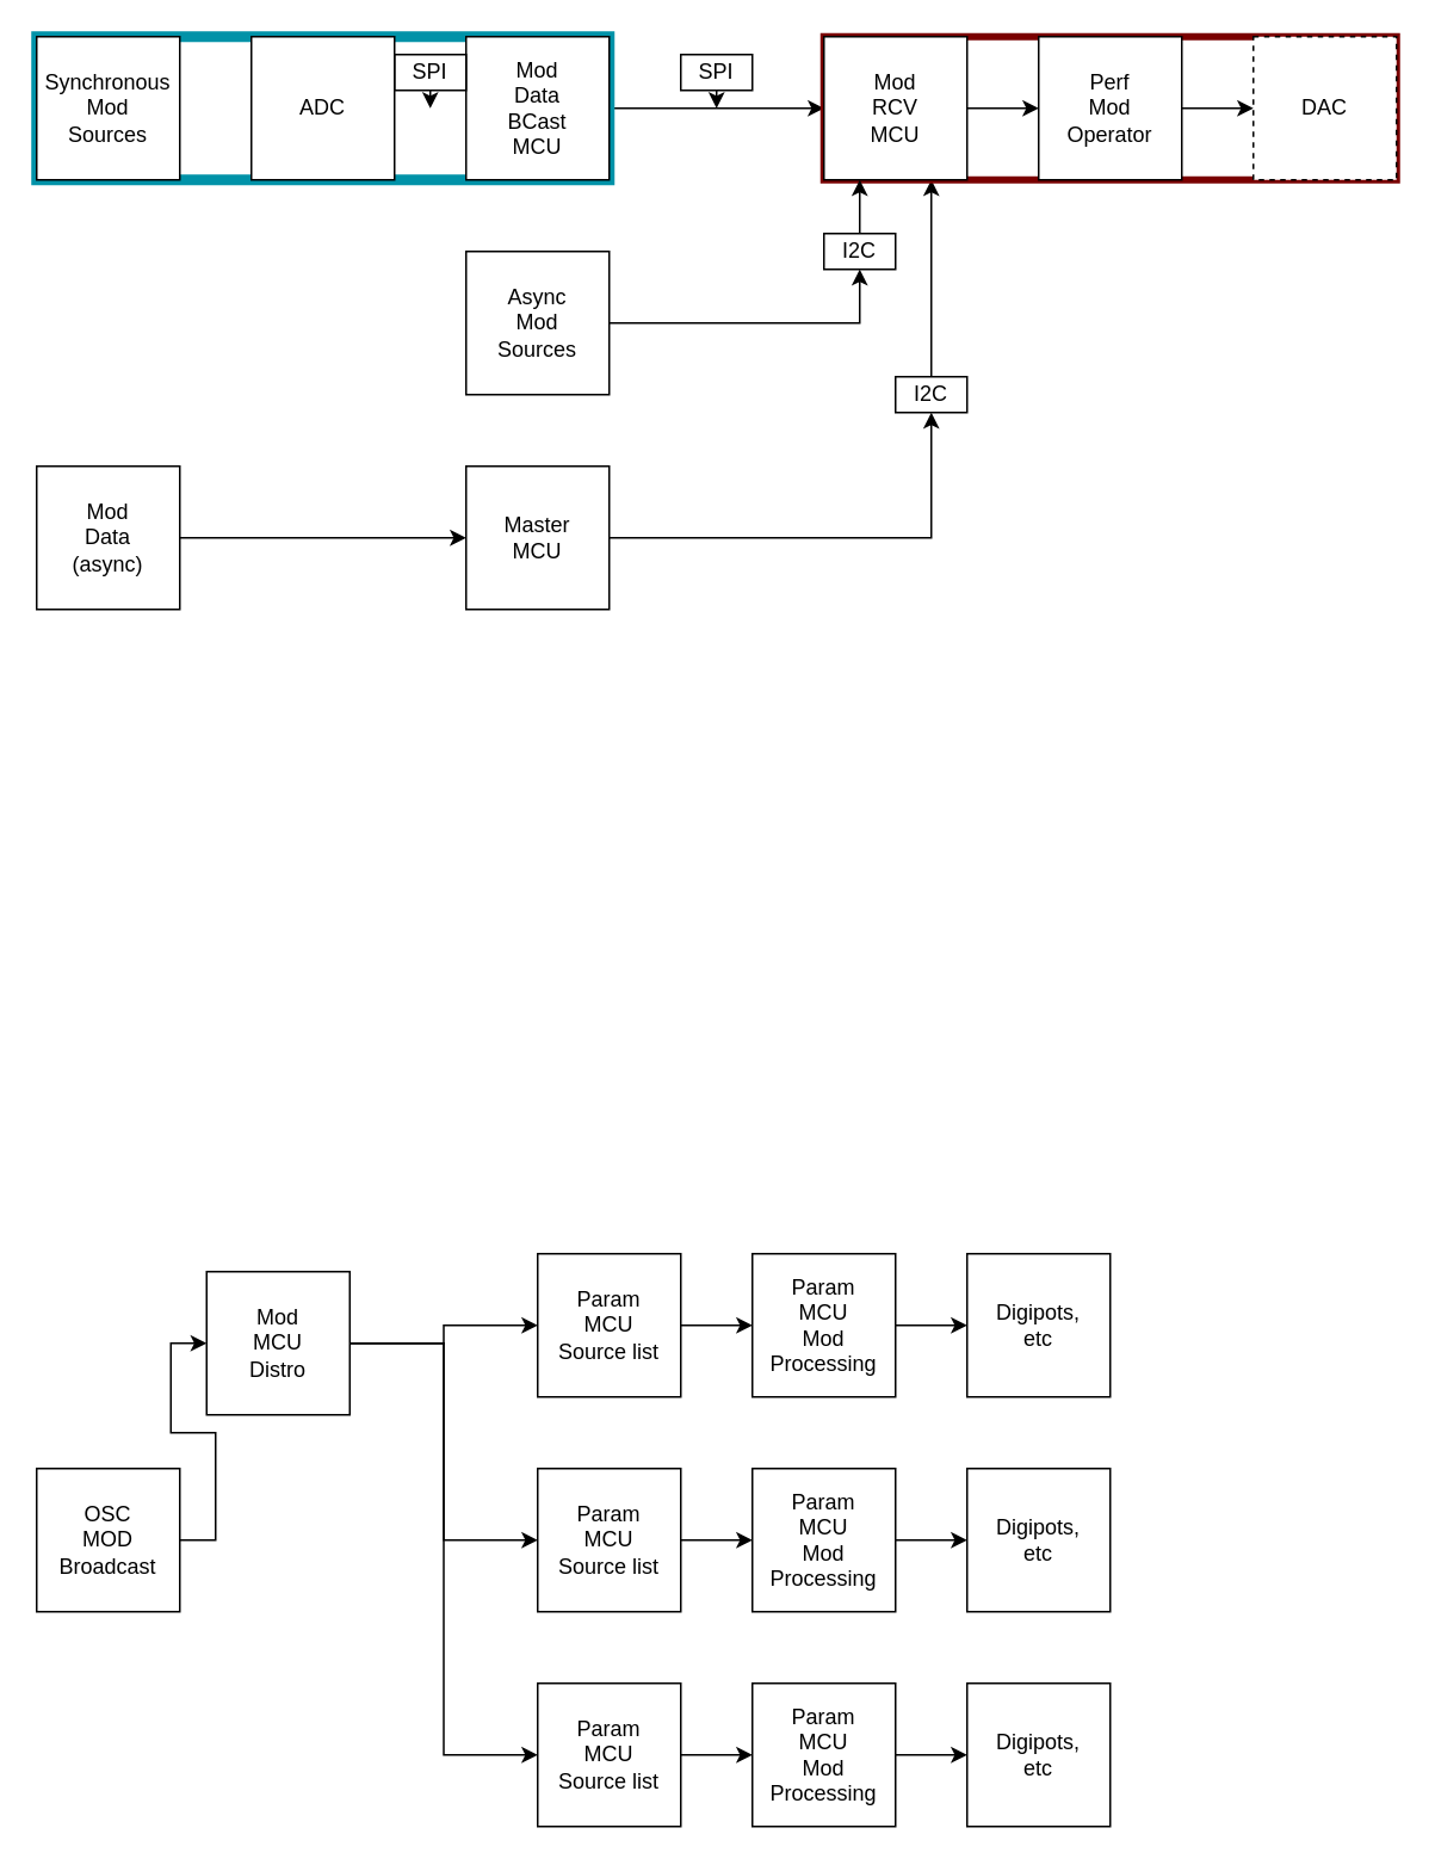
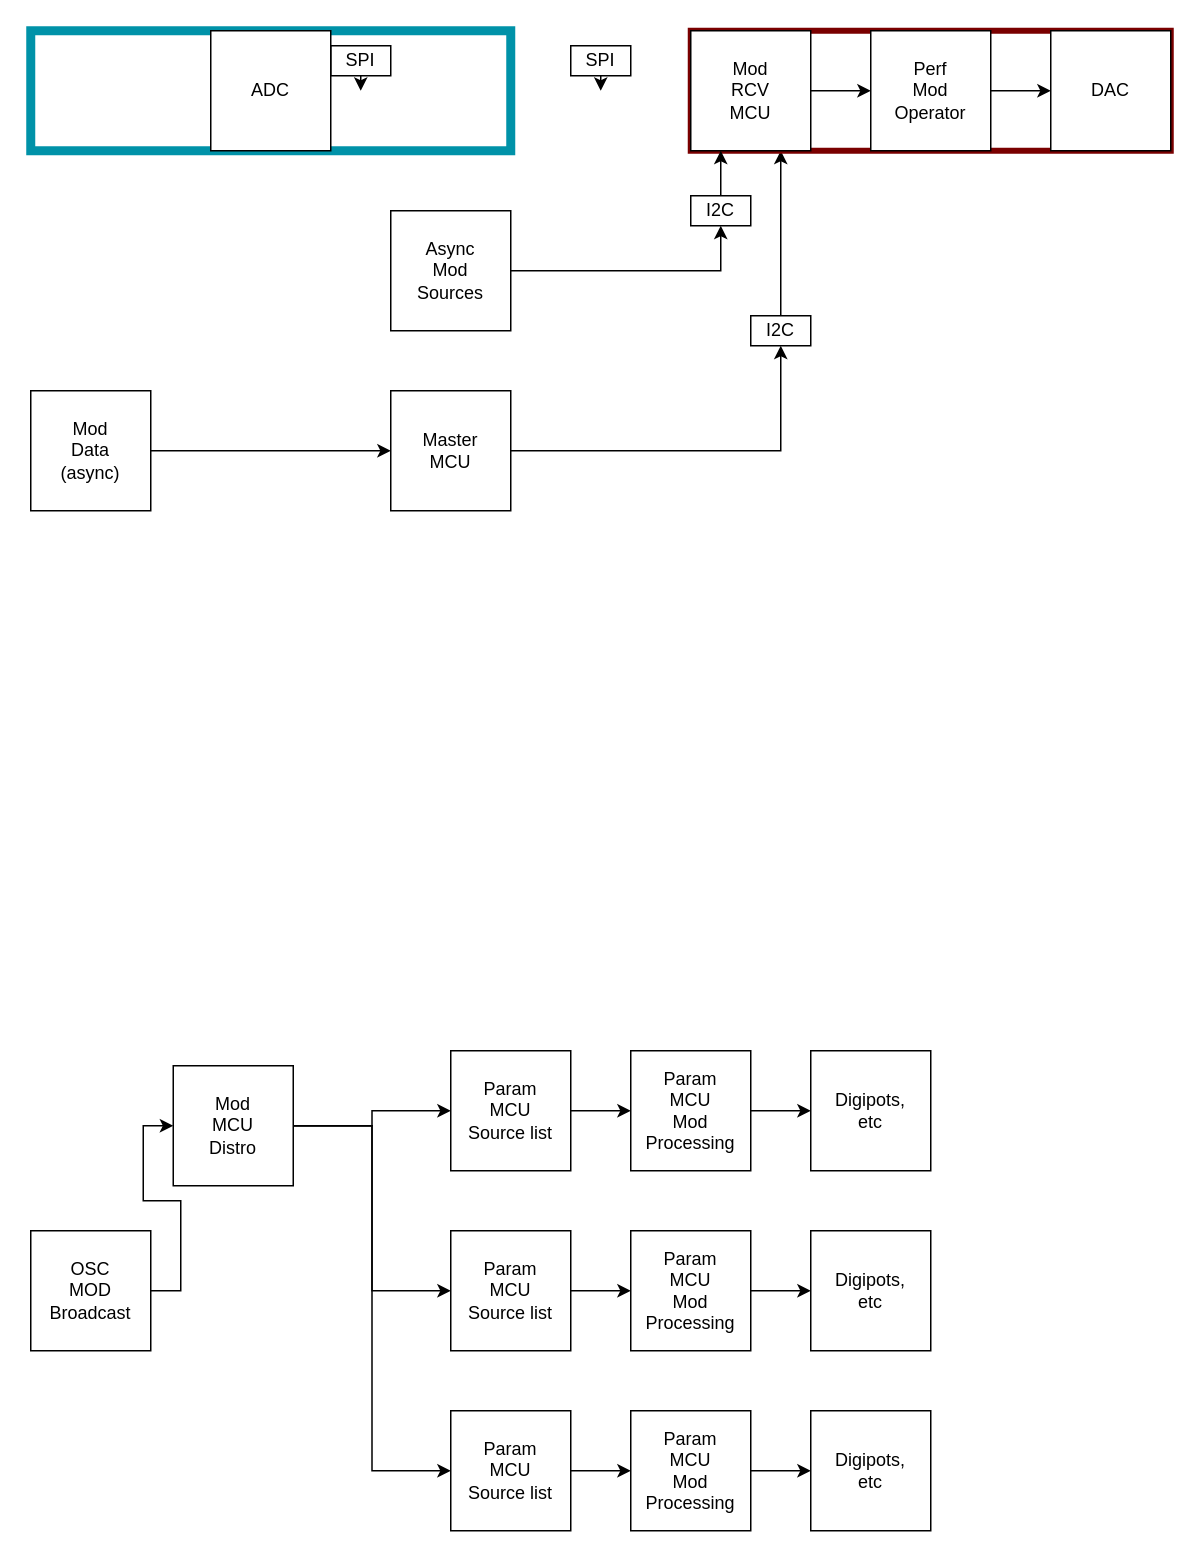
  <mxCell id="0" />
  <mxCell id="1" parent="0" />
  <mxCell id="2" style="edgeStyle=orthogonalEdgeStyle;rounded=0;orthogonalLoop=1;jettySize=auto;html=1;entryX=0;entryY=0.5;entryDx=0;entryDy=0;" edge="1" parent="1" source="5" target="7"><mxGeometry relative="1" as="geometry" /></mxCell>
  <mxCell id="3" style="edgeStyle=orthogonalEdgeStyle;rounded=0;orthogonalLoop=1;jettySize=auto;html=1;entryX=0;entryY=0.5;entryDx=0;entryDy=0;" edge="1" parent="1" source="5" target="17"><mxGeometry relative="1" as="geometry" /></mxCell>
  <mxCell id="4" style="edgeStyle=orthogonalEdgeStyle;rounded=0;orthogonalLoop=1;jettySize=auto;html=1;entryX=0;entryY=0.5;entryDx=0;entryDy=0;" edge="1" parent="1" source="5" target="12"><mxGeometry relative="1" as="geometry" /></mxCell>
  <mxCell id="5" value="Mod&lt;br&gt;MCU&lt;br&gt;Distro" style="whiteSpace=wrap;html=1;aspect=fixed;" vertex="1" parent="1"><mxGeometry x="115" y="710" width="80" height="80" as="geometry" /></mxCell>
  <mxCell id="6" style="edgeStyle=orthogonalEdgeStyle;rounded=0;orthogonalLoop=1;jettySize=auto;html=1;entryX=0;entryY=0.5;entryDx=0;entryDy=0;" edge="1" parent="1" source="7" target="9"><mxGeometry relative="1" as="geometry" /></mxCell>
  <mxCell id="7" value="Param&lt;br&gt;MCU&lt;br&gt;Source list" style="whiteSpace=wrap;html=1;aspect=fixed;" vertex="1" parent="1"><mxGeometry x="300" y="820" width="80" height="80" as="geometry" /></mxCell>
  <mxCell id="8" style="edgeStyle=orthogonalEdgeStyle;rounded=0;orthogonalLoop=1;jettySize=auto;html=1;entryX=0;entryY=0.5;entryDx=0;entryDy=0;" edge="1" parent="1" source="9" target="10"><mxGeometry relative="1" as="geometry" /></mxCell>
  <mxCell id="9" value="Param&lt;br&gt;MCU&lt;br&gt;Mod&lt;br&gt;Processing" style="whiteSpace=wrap;html=1;aspect=fixed;" vertex="1" parent="1"><mxGeometry x="420" y="820" width="80" height="80" as="geometry" /></mxCell>
  <mxCell id="10" value="Digipots,&lt;br&gt;etc" style="whiteSpace=wrap;html=1;aspect=fixed;" vertex="1" parent="1"><mxGeometry x="540" y="820" width="80" height="80" as="geometry" /></mxCell>
  <mxCell id="11" style="edgeStyle=orthogonalEdgeStyle;rounded=0;orthogonalLoop=1;jettySize=auto;html=1;entryX=0;entryY=0.5;entryDx=0;entryDy=0;" edge="1" parent="1" source="12" target="14"><mxGeometry relative="1" as="geometry" /></mxCell>
  <mxCell id="12" value="Param&lt;br&gt;MCU&lt;br&gt;Source list" style="whiteSpace=wrap;html=1;aspect=fixed;" vertex="1" parent="1"><mxGeometry x="300" y="940" width="80" height="80" as="geometry" /></mxCell>
  <mxCell id="13" style="edgeStyle=orthogonalEdgeStyle;rounded=0;orthogonalLoop=1;jettySize=auto;html=1;entryX=0;entryY=0.5;entryDx=0;entryDy=0;" edge="1" parent="1" source="14" target="15"><mxGeometry relative="1" as="geometry" /></mxCell>
  <mxCell id="14" value="Param&lt;br&gt;MCU&lt;br&gt;Mod&lt;br&gt;Processing" style="whiteSpace=wrap;html=1;aspect=fixed;" vertex="1" parent="1"><mxGeometry x="420" y="940" width="80" height="80" as="geometry" /></mxCell>
  <mxCell id="15" value="Digipots,&lt;br&gt;etc" style="whiteSpace=wrap;html=1;aspect=fixed;" vertex="1" parent="1"><mxGeometry x="540" y="940" width="80" height="80" as="geometry" /></mxCell>
  <mxCell id="16" style="edgeStyle=orthogonalEdgeStyle;rounded=0;orthogonalLoop=1;jettySize=auto;html=1;entryX=0;entryY=0.5;entryDx=0;entryDy=0;" edge="1" parent="1" source="17" target="19"><mxGeometry relative="1" as="geometry" /></mxCell>
  <mxCell id="17" value="Param&lt;br&gt;MCU&lt;br&gt;Source list" style="whiteSpace=wrap;html=1;aspect=fixed;" vertex="1" parent="1"><mxGeometry x="300" y="700" width="80" height="80" as="geometry" /></mxCell>
  <mxCell id="18" style="edgeStyle=orthogonalEdgeStyle;rounded=0;orthogonalLoop=1;jettySize=auto;html=1;entryX=0;entryY=0.5;entryDx=0;entryDy=0;" edge="1" parent="1" source="19" target="20"><mxGeometry relative="1" as="geometry" /></mxCell>
  <mxCell id="19" value="Param&lt;br&gt;MCU&lt;br&gt;Mod&lt;br&gt;Processing" style="whiteSpace=wrap;html=1;aspect=fixed;" vertex="1" parent="1"><mxGeometry x="420" y="700" width="80" height="80" as="geometry" /></mxCell>
  <mxCell id="20" value="Digipots,&lt;br&gt;etc" style="whiteSpace=wrap;html=1;aspect=fixed;" vertex="1" parent="1"><mxGeometry x="540" y="700" width="80" height="80" as="geometry" /></mxCell>
  <mxCell id="21" style="edgeStyle=orthogonalEdgeStyle;rounded=0;orthogonalLoop=1;jettySize=auto;html=1;entryX=0;entryY=0.5;entryDx=0;entryDy=0;" edge="1" parent="1" source="22" target="5"><mxGeometry relative="1" as="geometry" /></mxCell>
  <mxCell id="22" value="OSC&lt;br&gt;MOD&lt;br&gt;Broadcast" style="whiteSpace=wrap;html=1;aspect=fixed;" vertex="1" parent="1"><mxGeometry x="20" y="820" width="80" height="80" as="geometry" /></mxCell>
- <mxCell id="23" style="edgeStyle=orthogonalEdgeStyle;rounded=0;orthogonalLoop=1;jettySize=auto;html=1;entryX=0;entryY=0.5;entryDx=0;entryDy=0;" edge="1" parent="1" source="40" target="33"><mxGeometry relative="1" as="geometry" /></mxCell>
  <mxCell id="24" style="edgeStyle=orthogonalEdgeStyle;rounded=0;orthogonalLoop=1;jettySize=auto;html=1;entryX=0;entryY=0.5;entryDx=0;entryDy=0;" edge="1" parent="1" source="25" target="29"><mxGeometry relative="1" as="geometry" /></mxCell>
  <mxCell id="25" value="Mod&lt;br&gt;Data&lt;br&gt;(async)" style="whiteSpace=wrap;html=1;aspect=fixed;" vertex="1" parent="1"><mxGeometry x="20" y="260" width="80" height="80" as="geometry" /></mxCell>
  <mxCell id="26" style="edgeStyle=orthogonalEdgeStyle;rounded=0;orthogonalLoop=1;jettySize=auto;html=1;exitX=0.5;exitY=1;exitDx=0;exitDy=0;" edge="1" parent="1" source="27"><mxGeometry relative="1" as="geometry"><mxPoint x="400" y="60" as="targetPoint" /></mxGeometry></mxCell>
  <mxCell id="27" value="SPI" style="text;html=1;fillColor=none;align=center;verticalAlign=middle;whiteSpace=wrap;rounded=0;strokeColor=#000000;" vertex="1" parent="1"><mxGeometry x="380" y="30" width="40" height="20" as="geometry" /></mxCell>
  <mxCell id="28" style="edgeStyle=orthogonalEdgeStyle;rounded=0;orthogonalLoop=1;jettySize=auto;html=1;entryX=0.75;entryY=1;entryDx=0;entryDy=0;" edge="1" parent="1" source="47" target="33"><mxGeometry relative="1" as="geometry" /></mxCell>
  <mxCell id="29" value="Master&lt;br&gt;MCU" style="whiteSpace=wrap;html=1;aspect=fixed;" vertex="1" parent="1"><mxGeometry x="260" y="260" width="80" height="80" as="geometry" /></mxCell>
  <mxCell id="30" value="" style="group;strokeColor=#7A0000;perimeterSpacing=0;strokeWidth=4;" vertex="1" connectable="0" parent="1"><mxGeometry x="460" y="20" width="320" height="80" as="geometry" /></mxCell>
  <mxCell id="31" value="" style="group" vertex="1" connectable="0" parent="30"><mxGeometry width="320" height="80" as="geometry" /></mxCell>
  <mxCell id="32" value="" style="group" vertex="1" connectable="0" parent="31"><mxGeometry width="320" height="80" as="geometry" /></mxCell>
  <mxCell id="33" value="Mod&lt;br&gt;RCV&lt;br&gt;MCU" style="whiteSpace=wrap;html=1;aspect=fixed;" vertex="1" parent="32"><mxGeometry width="80" height="80" as="geometry" /></mxCell>
  <mxCell id="34" value="Perf&lt;br&gt;Mod&lt;br&gt;Operator" style="whiteSpace=wrap;html=1;aspect=fixed;" vertex="1" parent="32"><mxGeometry x="120" width="80" height="80" as="geometry" /></mxCell>
  <mxCell id="35" style="edgeStyle=orthogonalEdgeStyle;rounded=0;orthogonalLoop=1;jettySize=auto;html=1;entryX=0;entryY=0.5;entryDx=0;entryDy=0;" edge="1" parent="32" source="33" target="34"><mxGeometry relative="1" as="geometry" /></mxCell>
- <mxCell id="36" value="DAC" style="whiteSpace=wrap;html=1;aspect=fixed;dashed=1;" vertex="1" parent="32"><mxGeometry x="240" width="80" height="80" as="geometry" /></mxCell>
+ <mxCell id="36" value="DAC" style="whiteSpace=wrap;html=1;aspect=fixed;" vertex="1" parent="32"><mxGeometry x="240" width="80" height="80" as="geometry" /></mxCell>
  <mxCell id="37" value="" style="edgeStyle=orthogonalEdgeStyle;rounded=0;orthogonalLoop=1;jettySize=auto;html=1;" edge="1" parent="32" source="34" target="36"><mxGeometry relative="1" as="geometry" /></mxCell>
  <mxCell id="38" value="" style="group;strokeWidth=6;strokeColor=#0092A8;" vertex="1" connectable="0" parent="1"><mxGeometry x="20" y="20" width="320" height="80" as="geometry" /></mxCell>
  <mxCell id="39" value="" style="group;strokeWidth=6;" vertex="1" connectable="0" parent="38"><mxGeometry width="320" height="80" as="geometry" /></mxCell>
- <mxCell id="40" value="Mod&lt;br&gt;Data&lt;br&gt;BCast&lt;br&gt;MCU" style="whiteSpace=wrap;html=1;aspect=fixed;" vertex="1" parent="39"><mxGeometry x="240" width="80" height="80" as="geometry" /></mxCell>
- <mxCell id="41" value="Synchronous&lt;br&gt;Mod&lt;br&gt;Sources" style="whiteSpace=wrap;html=1;aspect=fixed;" vertex="1" parent="39"><mxGeometry width="80" height="80" as="geometry" /></mxCell>
  <mxCell id="42" value="ADC" style="whiteSpace=wrap;html=1;aspect=fixed;" vertex="1" parent="39"><mxGeometry x="120" width="80" height="80" as="geometry" /></mxCell>
  <mxCell id="43" style="edgeStyle=orthogonalEdgeStyle;rounded=0;orthogonalLoop=1;jettySize=auto;html=1;exitX=0.5;exitY=1;exitDx=0;exitDy=0;" edge="1" parent="39" source="44"><mxGeometry relative="1" as="geometry"><mxPoint x="220" y="40" as="targetPoint" /></mxGeometry></mxCell>
  <mxCell id="44" value="SPI" style="text;html=1;fillColor=none;align=center;verticalAlign=middle;whiteSpace=wrap;rounded=0;strokeColor=#000000;" vertex="1" parent="39"><mxGeometry x="200" y="10" width="40" height="20" as="geometry" /></mxCell>
  <mxCell id="45" style="edgeStyle=orthogonalEdgeStyle;rounded=0;orthogonalLoop=1;jettySize=auto;html=1;entryX=0.25;entryY=1;entryDx=0;entryDy=0;" edge="1" parent="1" source="49" target="33"><mxGeometry relative="1" as="geometry" /></mxCell>
  <mxCell id="46" value="Async&lt;br&gt;Mod&lt;br&gt;Sources" style="whiteSpace=wrap;html=1;aspect=fixed;" vertex="1" parent="1"><mxGeometry x="260" y="140" width="80" height="80" as="geometry" /></mxCell>
  <mxCell id="47" value="I2C" style="text;html=1;fillColor=none;align=center;verticalAlign=middle;whiteSpace=wrap;rounded=0;strokeColor=#000000;" vertex="1" parent="1"><mxGeometry x="500" y="210" width="40" height="20" as="geometry" /></mxCell>
  <mxCell id="48" style="edgeStyle=orthogonalEdgeStyle;rounded=0;orthogonalLoop=1;jettySize=auto;html=1;" edge="1" parent="1" source="29"><mxGeometry relative="1" as="geometry"><mxPoint x="340" y="299.966" as="sourcePoint" /><mxPoint x="520" y="230" as="targetPoint" /><Array as="points"><mxPoint x="520" y="300" /><mxPoint x="520" y="230" /></Array></mxGeometry></mxCell>
  <mxCell id="49" value="I2C" style="text;html=1;fillColor=none;align=center;verticalAlign=middle;whiteSpace=wrap;rounded=0;strokeColor=#000000;" vertex="1" parent="1"><mxGeometry x="460" y="130" width="40" height="20" as="geometry" /></mxCell>
  <mxCell id="50" style="edgeStyle=orthogonalEdgeStyle;rounded=0;orthogonalLoop=1;jettySize=auto;html=1;entryX=0.5;entryY=1;entryDx=0;entryDy=0;" edge="1" parent="1" source="46" target="49"><mxGeometry relative="1" as="geometry"><mxPoint x="100" y="179.966" as="sourcePoint" /><mxPoint x="300" y="180" as="targetPoint" /><Array as="points"><mxPoint x="480" y="180" /></Array></mxGeometry></mxCell>
